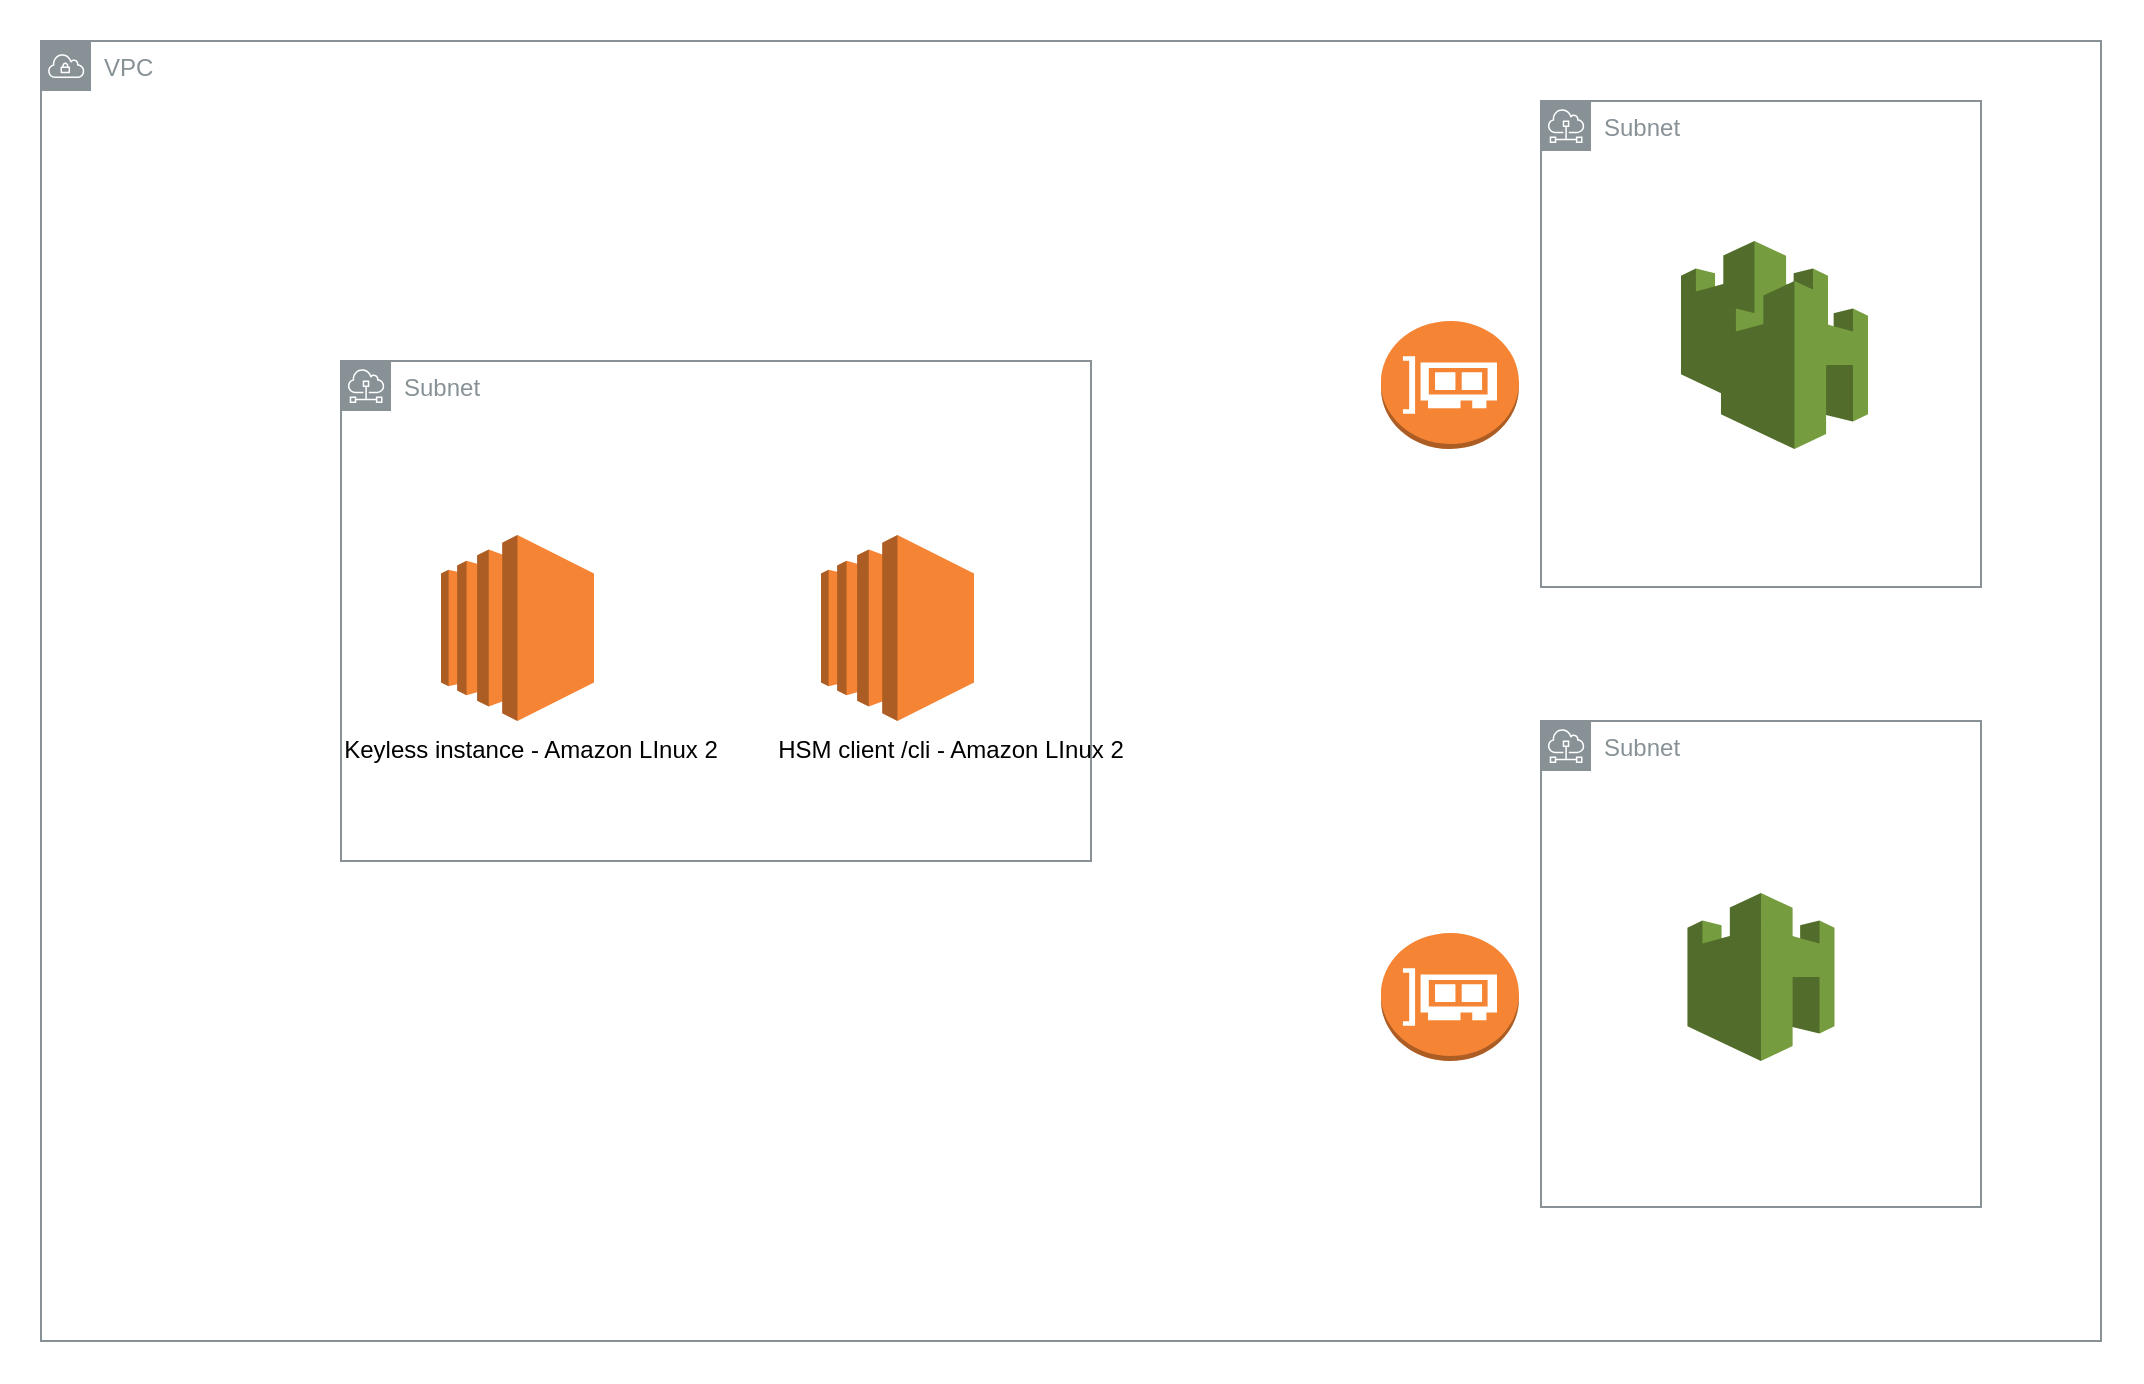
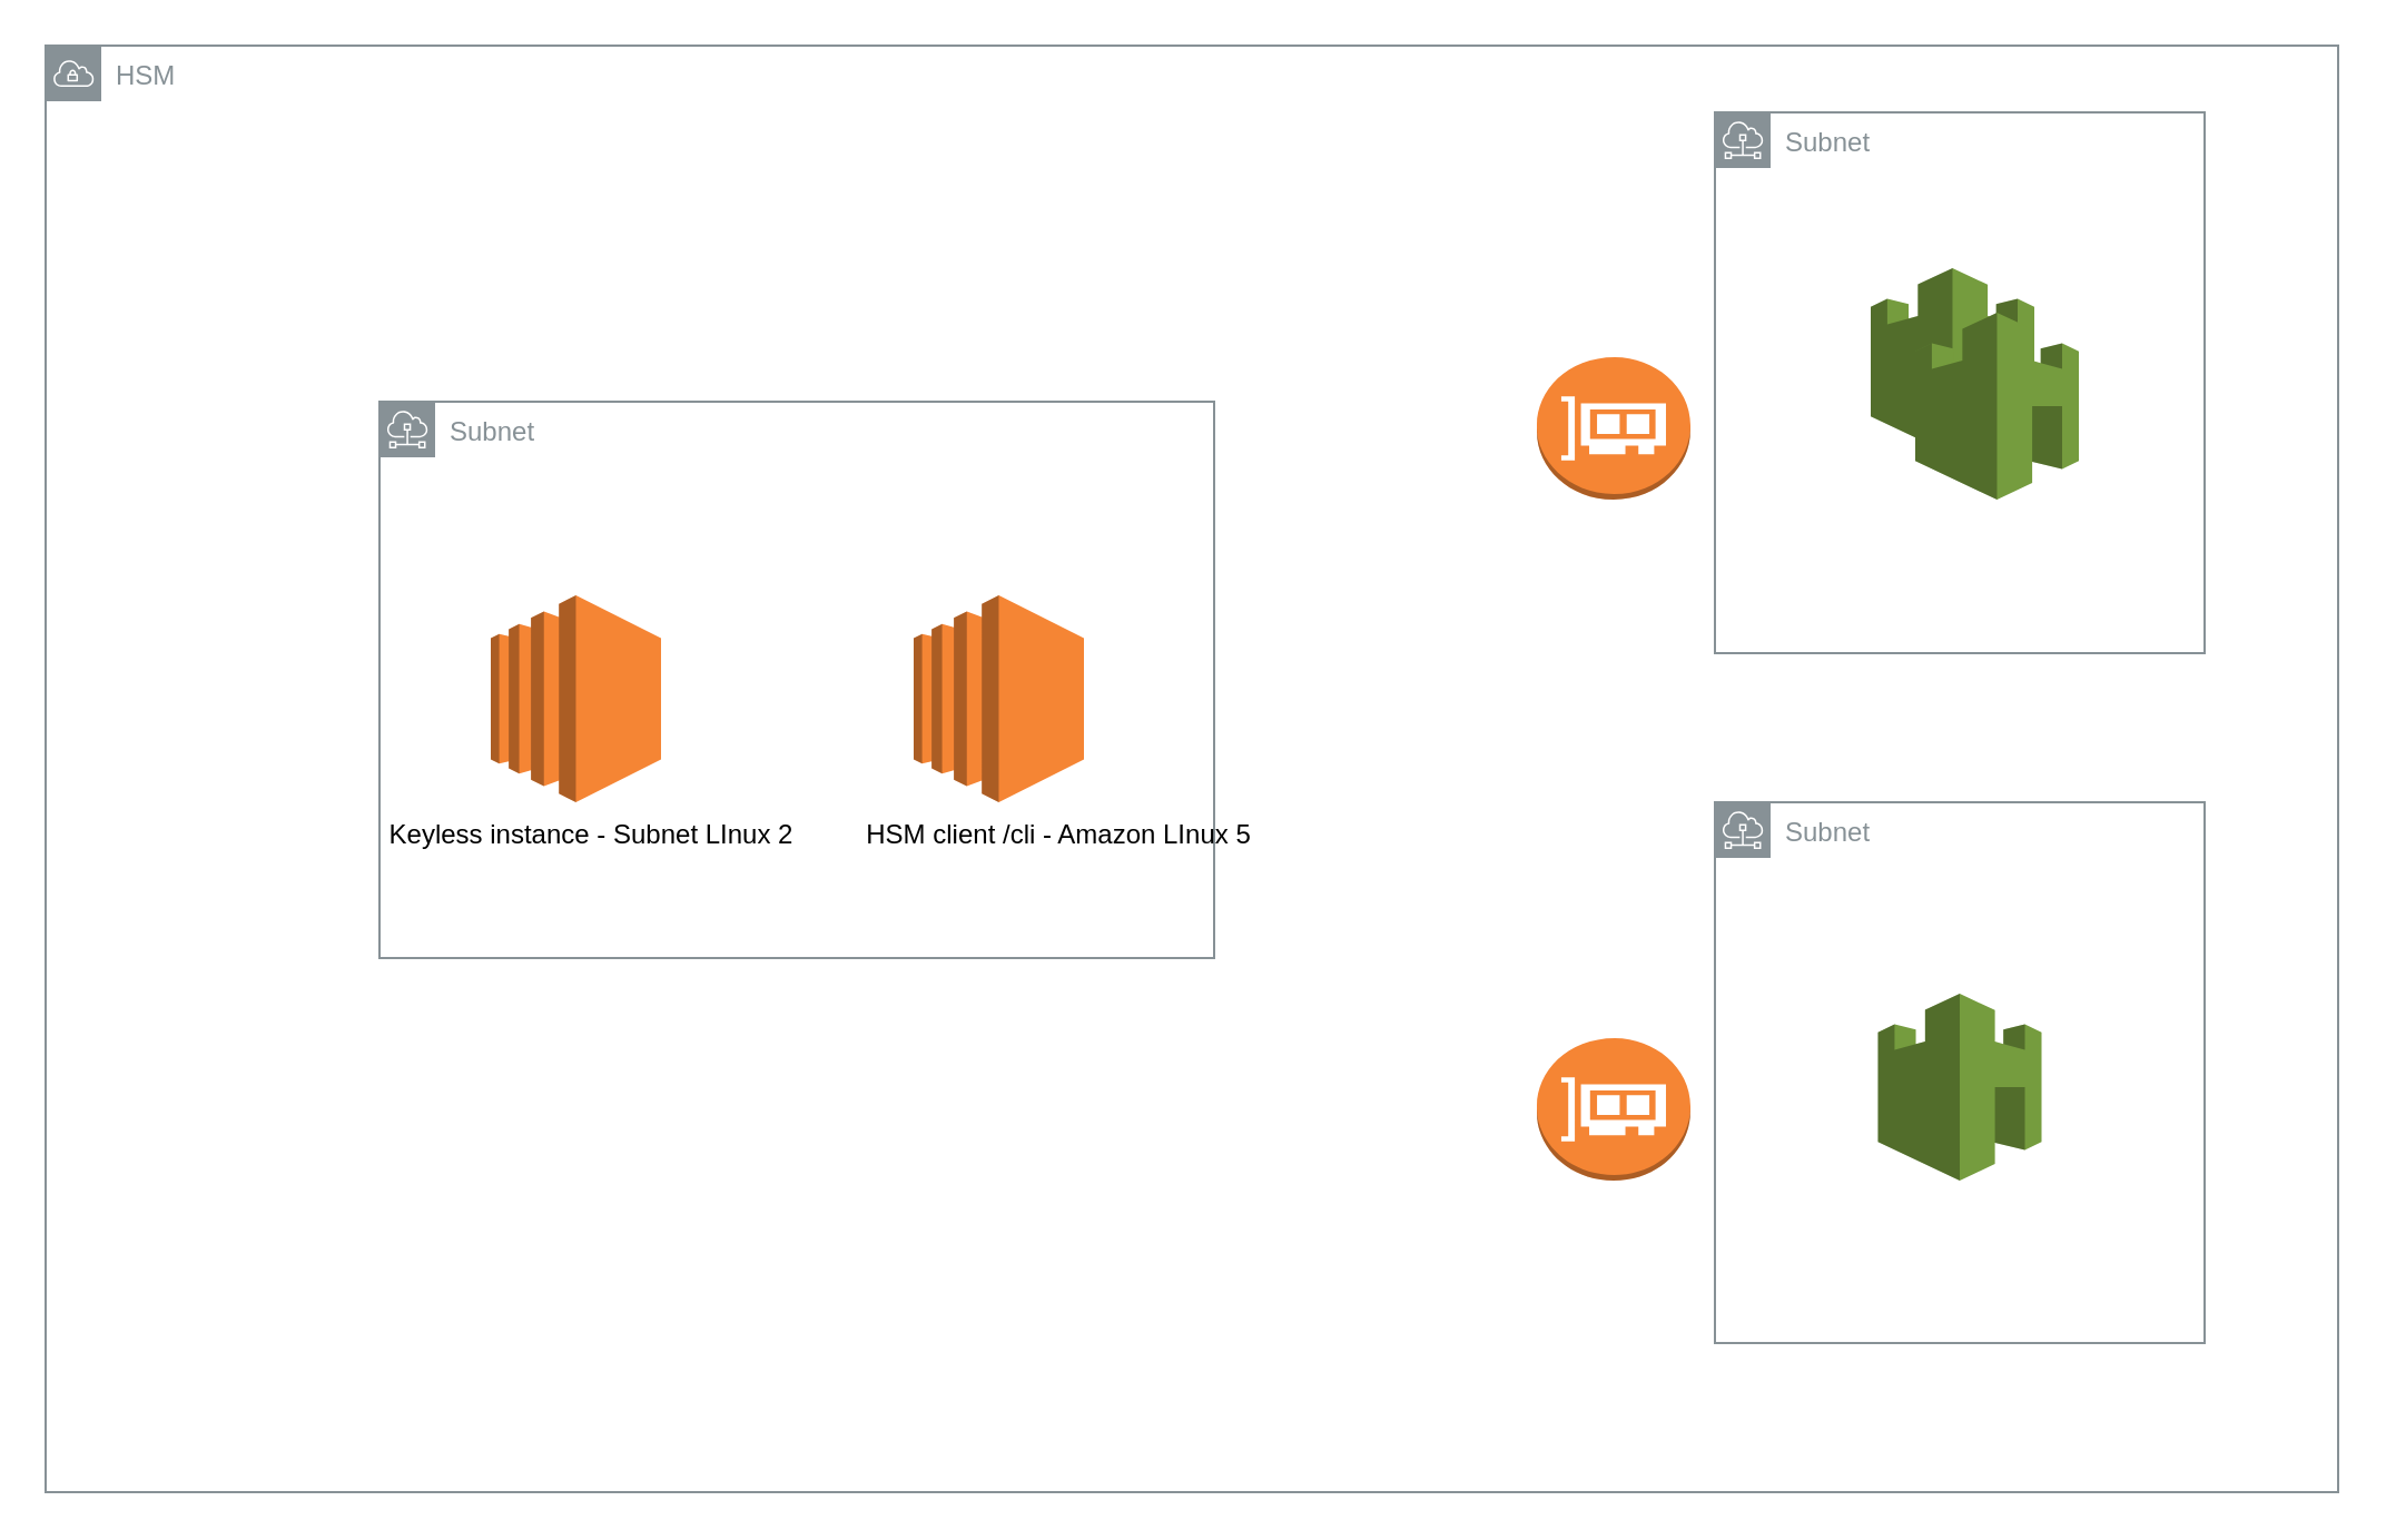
  <mxCell id="0" />
  <mxCell id="1" parent="0" />
- <mxCell id="2" value="VPC" style="sketch=0;outlineConnect=0;gradientColor=none;html=1;whiteSpace=wrap;fontSize=12;fontStyle=0;shape=mxgraph.aws4.group;grIcon=mxgraph.aws4.group_vpc;strokeColor=#879196;fillColor=none;verticalAlign=top;align=left;spacingLeft=30;fontColor=#879196;dashed=0;" vertex="1" parent="1"><mxGeometry x="20" y="20" width="1030" height="650" as="geometry" /></mxCell>
+ <mxCell id="2" value="HSM" style="sketch=0;outlineConnect=0;gradientColor=none;html=1;whiteSpace=wrap;fontSize=12;fontStyle=0;shape=mxgraph.aws4.group;grIcon=mxgraph.aws4.group_vpc;strokeColor=#879196;fillColor=none;verticalAlign=top;align=left;spacingLeft=30;fontColor=#879196;dashed=0;" vertex="1" parent="1"><mxGeometry x="20" y="20" width="1030" height="650" as="geometry" /></mxCell>
  <mxCell id="3" value="" style="outlineConnect=0;dashed=0;verticalLabelPosition=bottom;verticalAlign=top;align=center;html=1;shape=mxgraph.aws3.ec2;fillColor=#F58534;gradientColor=none;" vertex="1" parent="1"><mxGeometry x="220" y="267" width="76.5" height="93" as="geometry" /></mxCell>
  <mxCell id="4" value="" style="outlineConnect=0;dashed=0;verticalLabelPosition=bottom;verticalAlign=top;align=center;html=1;shape=mxgraph.aws3.cloudhsm;fillColor=#759C3E;gradientColor=none;" vertex="1" parent="1"><mxGeometry x="840" y="120" width="73.5" height="84" as="geometry" /></mxCell>
  <mxCell id="5" value="Subnet" style="sketch=0;outlineConnect=0;gradientColor=none;html=1;whiteSpace=wrap;fontSize=12;fontStyle=0;shape=mxgraph.aws4.group;grIcon=mxgraph.aws4.group_subnet;strokeColor=#879196;fillColor=none;verticalAlign=top;align=left;spacingLeft=30;fontColor=#879196;dashed=0;" vertex="1" parent="1"><mxGeometry x="770" y="50" width="220" height="243" as="geometry" /></mxCell>
  <mxCell id="6" value="Subnet" style="sketch=0;outlineConnect=0;gradientColor=none;html=1;whiteSpace=wrap;fontSize=12;fontStyle=0;shape=mxgraph.aws4.group;grIcon=mxgraph.aws4.group_subnet;strokeColor=#879196;fillColor=none;verticalAlign=top;align=left;spacingLeft=30;fontColor=#879196;dashed=0;" vertex="1" parent="1"><mxGeometry x="770" y="360" width="220" height="243" as="geometry" /></mxCell>
  <mxCell id="7" value="" style="outlineConnect=0;dashed=0;verticalLabelPosition=bottom;verticalAlign=top;align=center;html=1;shape=mxgraph.aws3.cloudhsm;fillColor=#759C3E;gradientColor=none;" vertex="1" parent="1"><mxGeometry x="843.25" y="446" width="73.5" height="84" as="geometry" /></mxCell>
  <mxCell id="8" value="Subnet" style="sketch=0;outlineConnect=0;gradientColor=none;html=1;whiteSpace=wrap;fontSize=12;fontStyle=0;shape=mxgraph.aws4.group;grIcon=mxgraph.aws4.group_subnet;strokeColor=#879196;fillColor=none;verticalAlign=top;align=left;spacingLeft=30;fontColor=#879196;dashed=0;" vertex="1" parent="1"><mxGeometry x="170" y="180" width="375" height="250" as="geometry" /></mxCell>
  <mxCell id="9" value="" style="outlineConnect=0;dashed=0;verticalLabelPosition=bottom;verticalAlign=top;align=center;html=1;shape=mxgraph.aws3.cloudhsm;fillColor=#759C3E;gradientColor=none;" vertex="1" parent="1"><mxGeometry x="860" y="140" width="73.5" height="84" as="geometry" /></mxCell>
  <mxCell id="10" value="" style="outlineConnect=0;dashed=0;verticalLabelPosition=bottom;verticalAlign=top;align=center;html=1;shape=mxgraph.aws3.elastic_network_interface;fillColor=#F58534;gradientColor=none;" vertex="1" parent="1"><mxGeometry x="690" y="160" width="69" height="64" as="geometry" /></mxCell>
  <mxCell id="11" value="" style="outlineConnect=0;dashed=0;verticalLabelPosition=bottom;verticalAlign=top;align=center;html=1;shape=mxgraph.aws3.elastic_network_interface;fillColor=#F58534;gradientColor=none;" vertex="1" parent="1"><mxGeometry x="690" y="466" width="69" height="64" as="geometry" /></mxCell>
  <mxCell id="12" value="" style="outlineConnect=0;dashed=0;verticalLabelPosition=bottom;verticalAlign=top;align=center;html=1;shape=mxgraph.aws3.ec2;fillColor=#F58534;gradientColor=none;" vertex="1" parent="1"><mxGeometry x="410" y="267" width="76.5" height="93" as="geometry" /></mxCell>
- <mxCell id="13" value="Keyless instance - Amazon LInux 2" style="text;html=1;align=center;verticalAlign=middle;resizable=0;points=[];autosize=1;strokeColor=none;fillColor=none;" vertex="1" parent="1"><mxGeometry x="160" y="360" width="210" height="30" as="geometry" /></mxCell>
- <mxCell id="14" value="HSM client /cli - Amazon LInux 2" style="text;html=1;align=center;verticalAlign=middle;resizable=0;points=[];autosize=1;strokeColor=none;fillColor=none;" vertex="1" parent="1"><mxGeometry x="375" y="360" width="200" height="30" as="geometry" /></mxCell>
+ <mxCell id="13" value="Keyless instance - Subnet LInux 2" style="text;html=1;align=center;verticalAlign=middle;resizable=0;points=[];autosize=1;strokeColor=none;fillColor=none;" vertex="1" parent="1"><mxGeometry x="160" y="360" width="210" height="30" as="geometry" /></mxCell>
+ <mxCell id="14" value="HSM client /cli - Amazon LInux 5" style="text;html=1;align=center;verticalAlign=middle;resizable=0;points=[];autosize=1;strokeColor=none;fillColor=none;" vertex="1" parent="1"><mxGeometry x="375" y="360" width="200" height="30" as="geometry" /></mxCell>
